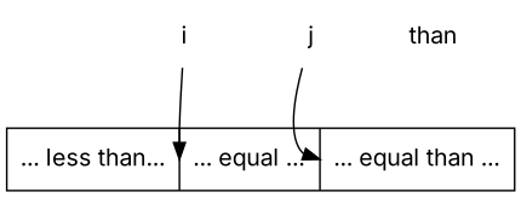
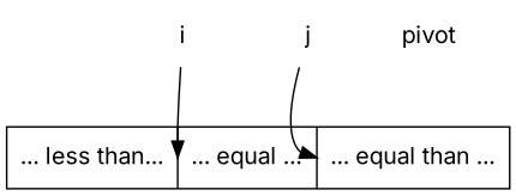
  digraph {
    fontname=Inter
    node [fontname=Inter shape=plaintext]
    edge [fontname=Inter]
    i
    j
    n3 [label="<l> ... less than... | ... equal ...| <r> ... equal than ... " shape=record]
-   pivot [label=than]
+   pivot
    subgraph sub_1 {
      rank=same
      i
      j
    }
    i -> j [style=invis]
    i -> n3 [headport="l:e"]
    j -> n3 [headport="r:w"]
  }
